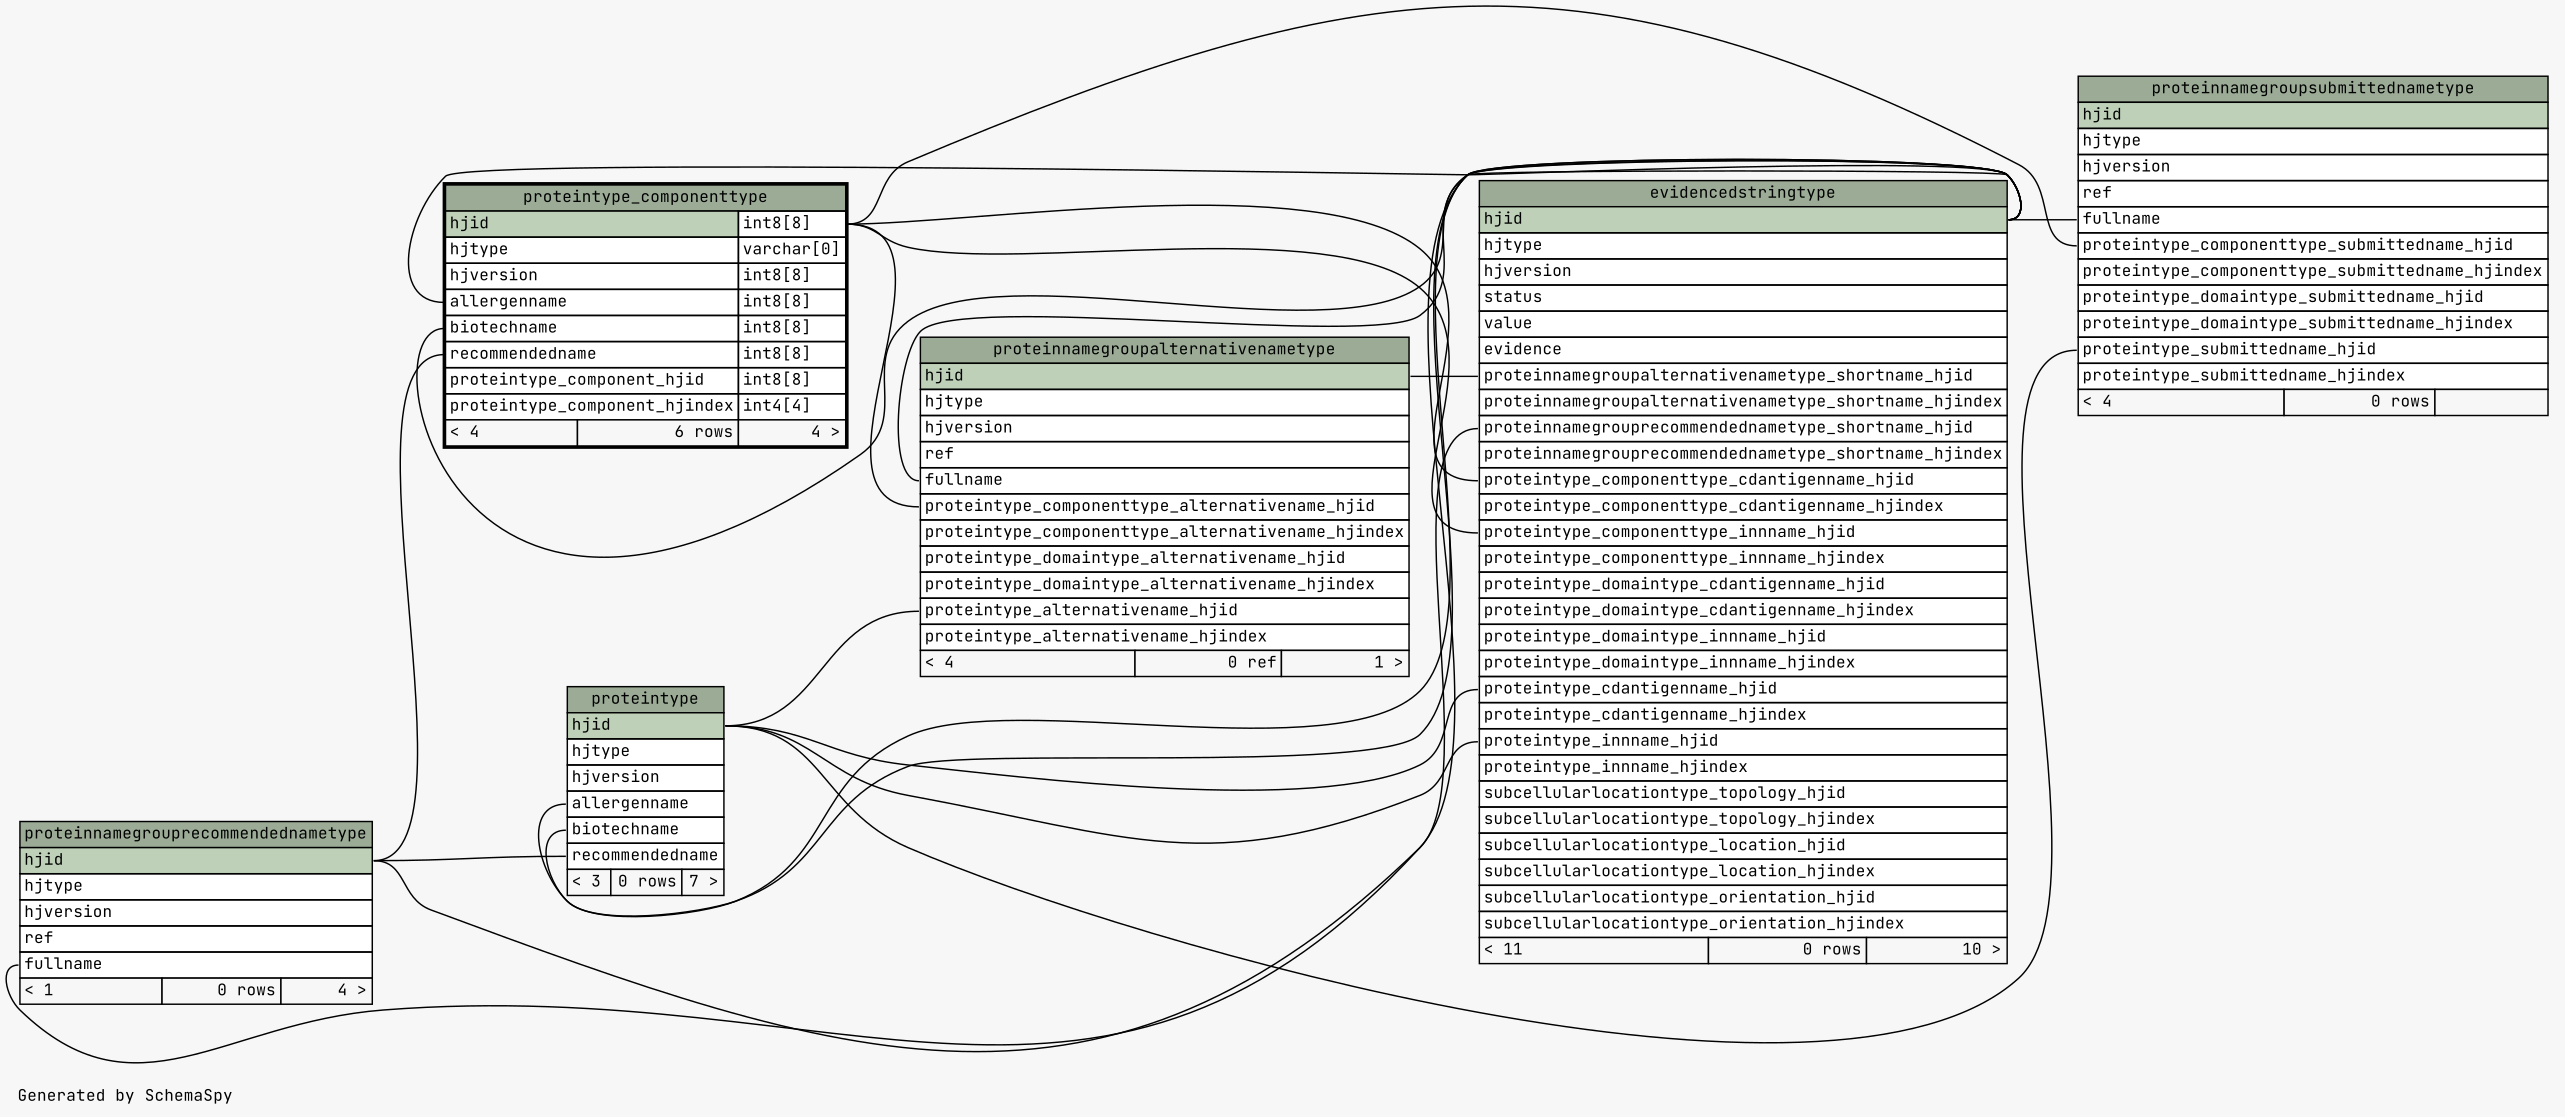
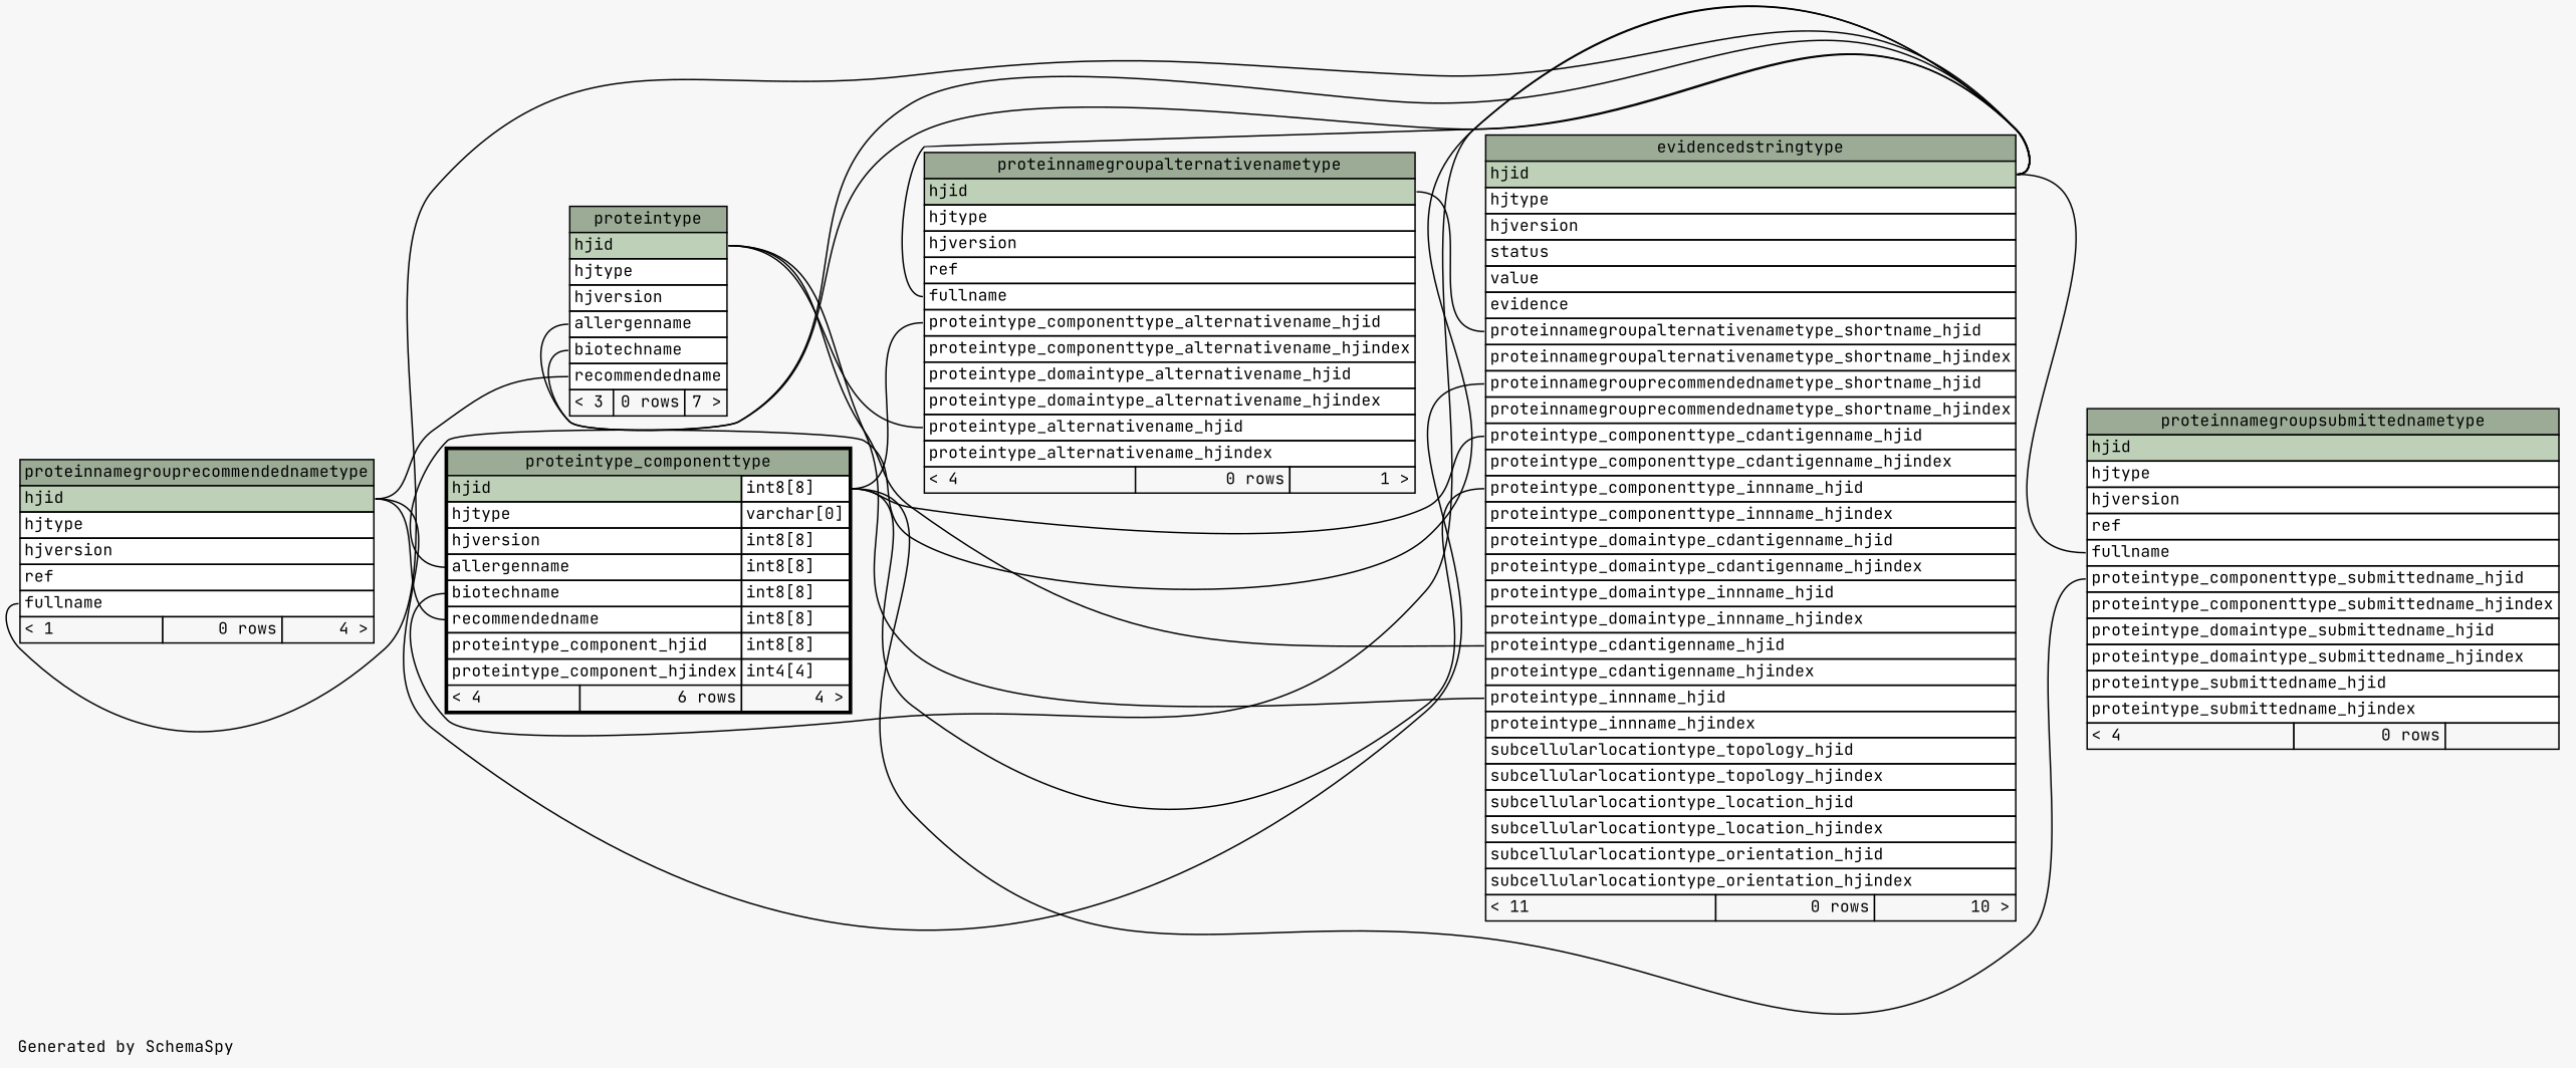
  digraph {
    bgcolor="#f7f7f7"
    fontname="JetBrains Mono"
    fontsize=11
    label="\nGenerated by SchemaSpy"
    labeljust=l
    nodesep=0.18
    rankdir=RL
    ranksep=0.46
    node [fontname="JetBrains Mono" fontsize=11 shape=plaintext]
    edge [arrowhead=none arrowsize=0.8 arrowtail=crowodot fontname="JetBrains Mono" headport="hjid:e" tailport="fullname:w"]
    n1 [label=<     <TABLE BORDER="0" CELLBORDER="1" CELLSPACING="0" BGCOLOR="#ffffff">       <TR><TD COLSPAN="3" BGCOLOR="#9bab96" ALIGN="CENTER">evidencedstringtype</TD></TR>       <TR><TD PORT="hjid" COLSPAN="3" BGCOLOR="#bed1b8" ALIGN="LEFT">hjid</TD></TR>       <TR><TD PORT="hjtype" COLSPAN="3" ALIGN="LEFT">hjtype</TD></TR>       <TR><TD PORT="hjversion" COLSPAN="3" ALIGN="LEFT">hjversion</TD></TR>       <TR><TD PORT="status" COLSPAN="3" ALIGN="LEFT">status</TD></TR>       <TR><TD PORT="value" COLSPAN="3" ALIGN="LEFT">value</TD></TR>       <TR><TD PORT="evidence" COLSPAN="3" ALIGN="LEFT">evidence</TD></TR>       <TR><TD PORT="proteinnamegroupalternativenametype_shortname_hjid" COLSPAN="3" ALIGN="LEFT">proteinnamegroupalternativenametype_shortname_hjid</TD></TR>       <TR><TD PORT="proteinnamegroupalternativenametype_shortname_hjindex" COLSPAN="3" ALIGN="LEFT">proteinnamegroupalternativenametype_shortname_hjindex</TD></TR>       <TR><TD PORT="proteinnamegrouprecommendednametype_shortname_hjid" COLSPAN="3" ALIGN="LEFT">proteinnamegrouprecommendednametype_shortname_hjid</TD></TR>       <TR><TD PORT="proteinnamegrouprecommendednametype_shortname_hjindex" COLSPAN="3" ALIGN="LEFT">proteinnamegrouprecommendednametype_shortname_hjindex</TD></TR>       <TR><TD PORT="proteintype_componenttype_cdantigenname_hjid" COLSPAN="3" ALIGN="LEFT">proteintype_componenttype_cdantigenname_hjid</TD></TR>       <TR><TD PORT="proteintype_componenttype_cdantigenname_hjindex" COLSPAN="3" ALIGN="LEFT">proteintype_componenttype_cdantigenname_hjindex</TD></TR>       <TR><TD PORT="proteintype_componenttype_innname_hjid" COLSPAN="3" ALIGN="LEFT">proteintype_componenttype_innname_hjid</TD></TR>       <TR><TD PORT="proteintype_componenttype_innname_hjindex" COLSPAN="3" ALIGN="LEFT">proteintype_componenttype_innname_hjindex</TD></TR>       <TR><TD PORT="proteintype_domaintype_cdantigenname_hjid" COLSPAN="3" ALIGN="LEFT">proteintype_domaintype_cdantigenname_hjid</TD></TR>       <TR><TD PORT="proteintype_domaintype_cdantigenname_hjindex" COLSPAN="3" ALIGN="LEFT">proteintype_domaintype_cdantigenname_hjindex</TD></TR>       <TR><TD PORT="proteintype_domaintype_innname_hjid" COLSPAN="3" ALIGN="LEFT">proteintype_domaintype_innname_hjid</TD></TR>       <TR><TD PORT="proteintype_domaintype_innname_hjindex" COLSPAN="3" ALIGN="LEFT">proteintype_domaintype_innname_hjindex</TD></TR>       <TR><TD PORT="proteintype_cdantigenname_hjid" COLSPAN="3" ALIGN="LEFT">proteintype_cdantigenname_hjid</TD></TR>       <TR><TD PORT="proteintype_cdantigenname_hjindex" COLSPAN="3" ALIGN="LEFT">proteintype_cdantigenname_hjindex</TD></TR>       <TR><TD PORT="proteintype_innname_hjid" COLSPAN="3" ALIGN="LEFT">proteintype_innname_hjid</TD></TR>       <TR><TD PORT="proteintype_innname_hjindex" COLSPAN="3" ALIGN="LEFT">proteintype_innname_hjindex</TD></TR>       <TR><TD PORT="subcellularlocationtype_topology_hjid" COLSPAN="3" ALIGN="LEFT">subcellularlocationtype_topology_hjid</TD></TR>       <TR><TD PORT="subcellularlocationtype_topology_hjindex" COLSPAN="3" ALIGN="LEFT">subcellularlocationtype_topology_hjindex</TD></TR>       <TR><TD PORT="subcellularlocationtype_location_hjid" COLSPAN="3" ALIGN="LEFT">subcellularlocationtype_location_hjid</TD></TR>       <TR><TD PORT="subcellularlocationtype_location_hjindex" COLSPAN="3" ALIGN="LEFT">subcellularlocationtype_location_hjindex</TD></TR>       <TR><TD PORT="subcellularlocationtype_orientation_hjid" COLSPAN="3" ALIGN="LEFT">subcellularlocationtype_orientation_hjid</TD></TR>       <TR><TD PORT="subcellularlocationtype_orientation_hjindex" COLSPAN="3" ALIGN="LEFT">subcellularlocationtype_orientation_hjindex</TD></TR>       <TR><TD ALIGN="LEFT" BGCOLOR="#f7f7f7">&lt; 11</TD><TD ALIGN="RIGHT" BGCOLOR="#f7f7f7">0 rows</TD><TD ALIGN="RIGHT" BGCOLOR="#f7f7f7">10 &gt;</TD></TR>     </TABLE>>]
-   n2 [label=<     <TABLE BORDER="0" CELLBORDER="1" CELLSPACING="0" BGCOLOR="#ffffff">       <TR><TD COLSPAN="3" BGCOLOR="#9bab96" ALIGN="CENTER">proteinnamegroupalternativenametype</TD></TR>       <TR><TD PORT="hjid" COLSPAN="3" BGCOLOR="#bed1b8" ALIGN="LEFT">hjid</TD></TR>       <TR><TD PORT="hjtype" COLSPAN="3" ALIGN="LEFT">hjtype</TD></TR>       <TR><TD PORT="hjversion" COLSPAN="3" ALIGN="LEFT">hjversion</TD></TR>       <TR><TD PORT="ref" COLSPAN="3" ALIGN="LEFT">ref</TD></TR>       <TR><TD PORT="fullname" COLSPAN="3" ALIGN="LEFT">fullname</TD></TR>       <TR><TD PORT="proteintype_componenttype_alternativename_hjid" COLSPAN="3" ALIGN="LEFT">proteintype_componenttype_alternativename_hjid</TD></TR>       <TR><TD PORT="proteintype_componenttype_alternativename_hjindex" COLSPAN="3" ALIGN="LEFT">proteintype_componenttype_alternativename_hjindex</TD></TR>       <TR><TD PORT="proteintype_domaintype_alternativename_hjid" COLSPAN="3" ALIGN="LEFT">proteintype_domaintype_alternativename_hjid</TD></TR>       <TR><TD PORT="proteintype_domaintype_alternativename_hjindex" COLSPAN="3" ALIGN="LEFT">proteintype_domaintype_alternativename_hjindex</TD></TR>       <TR><TD PORT="proteintype_alternativename_hjid" COLSPAN="3" ALIGN="LEFT">proteintype_alternativename_hjid</TD></TR>       <TR><TD PORT="proteintype_alternativename_hjindex" COLSPAN="3" ALIGN="LEFT">proteintype_alternativename_hjindex</TD></TR>       <TR><TD ALIGN="LEFT" BGCOLOR="#f7f7f7">&lt; 4</TD><TD ALIGN="RIGHT" BGCOLOR="#f7f7f7">0 ref</TD><TD ALIGN="RIGHT" BGCOLOR="#f7f7f7">1 &gt;</TD></TR>     </TABLE>>]
+   n2 [label=<     <TABLE BORDER="0" CELLBORDER="1" CELLSPACING="0" BGCOLOR="#ffffff">       <TR><TD COLSPAN="3" BGCOLOR="#9bab96" ALIGN="CENTER">proteinnamegroupalternativenametype</TD></TR>       <TR><TD PORT="hjid" COLSPAN="3" BGCOLOR="#bed1b8" ALIGN="LEFT">hjid</TD></TR>       <TR><TD PORT="hjtype" COLSPAN="3" ALIGN="LEFT">hjtype</TD></TR>       <TR><TD PORT="hjversion" COLSPAN="3" ALIGN="LEFT">hjversion</TD></TR>       <TR><TD PORT="ref" COLSPAN="3" ALIGN="LEFT">ref</TD></TR>       <TR><TD PORT="fullname" COLSPAN="3" ALIGN="LEFT">fullname</TD></TR>       <TR><TD PORT="proteintype_componenttype_alternativename_hjid" COLSPAN="3" ALIGN="LEFT">proteintype_componenttype_alternativename_hjid</TD></TR>       <TR><TD PORT="proteintype_componenttype_alternativename_hjindex" COLSPAN="3" ALIGN="LEFT">proteintype_componenttype_alternativename_hjindex</TD></TR>       <TR><TD PORT="proteintype_domaintype_alternativename_hjid" COLSPAN="3" ALIGN="LEFT">proteintype_domaintype_alternativename_hjid</TD></TR>       <TR><TD PORT="proteintype_domaintype_alternativename_hjindex" COLSPAN="3" ALIGN="LEFT">proteintype_domaintype_alternativename_hjindex</TD></TR>       <TR><TD PORT="proteintype_alternativename_hjid" COLSPAN="3" ALIGN="LEFT">proteintype_alternativename_hjid</TD></TR>       <TR><TD PORT="proteintype_alternativename_hjindex" COLSPAN="3" ALIGN="LEFT">proteintype_alternativename_hjindex</TD></TR>       <TR><TD ALIGN="LEFT" BGCOLOR="#f7f7f7">&lt; 4</TD><TD ALIGN="RIGHT" BGCOLOR="#f7f7f7">0 rows</TD><TD ALIGN="RIGHT" BGCOLOR="#f7f7f7">1 &gt;</TD></TR>     </TABLE>>]
    n3 [label=<     <TABLE BORDER="0" CELLBORDER="1" CELLSPACING="0" BGCOLOR="#ffffff">       <TR><TD COLSPAN="3" BGCOLOR="#9bab96" ALIGN="CENTER">proteinnamegrouprecommendednametype</TD></TR>       <TR><TD PORT="hjid" COLSPAN="3" BGCOLOR="#bed1b8" ALIGN="LEFT">hjid</TD></TR>       <TR><TD PORT="hjtype" COLSPAN="3" ALIGN="LEFT">hjtype</TD></TR>       <TR><TD PORT="hjversion" COLSPAN="3" ALIGN="LEFT">hjversion</TD></TR>       <TR><TD PORT="ref" COLSPAN="3" ALIGN="LEFT">ref</TD></TR>       <TR><TD PORT="fullname" COLSPAN="3" ALIGN="LEFT">fullname</TD></TR>       <TR><TD ALIGN="LEFT" BGCOLOR="#f7f7f7">&lt; 1</TD><TD ALIGN="RIGHT" BGCOLOR="#f7f7f7">0 rows</TD><TD ALIGN="RIGHT" BGCOLOR="#f7f7f7">4 &gt;</TD></TR>     </TABLE>>]
    n4 [label=<     <TABLE BORDER="0" CELLBORDER="1" CELLSPACING="0" BGCOLOR="#ffffff">       <TR><TD COLSPAN="3" BGCOLOR="#9bab96" ALIGN="CENTER">proteintype</TD></TR>       <TR><TD PORT="hjid" COLSPAN="3" BGCOLOR="#bed1b8" ALIGN="LEFT">hjid</TD></TR>       <TR><TD PORT="hjtype" COLSPAN="3" ALIGN="LEFT">hjtype</TD></TR>       <TR><TD PORT="hjversion" COLSPAN="3" ALIGN="LEFT">hjversion</TD></TR>       <TR><TD PORT="allergenname" COLSPAN="3" ALIGN="LEFT">allergenname</TD></TR>       <TR><TD PORT="biotechname" COLSPAN="3" ALIGN="LEFT">biotechname</TD></TR>       <TR><TD PORT="recommendedname" COLSPAN="3" ALIGN="LEFT">recommendedname</TD></TR>       <TR><TD ALIGN="LEFT" BGCOLOR="#f7f7f7">&lt; 3</TD><TD ALIGN="RIGHT" BGCOLOR="#f7f7f7">0 rows</TD><TD ALIGN="RIGHT" BGCOLOR="#f7f7f7">7 &gt;</TD></TR>     </TABLE>>]
    n5 [label=<     <TABLE BORDER="2" CELLBORDER="1" CELLSPACING="0" BGCOLOR="#ffffff">       <TR><TD COLSPAN="3" BGCOLOR="#9bab96" ALIGN="CENTER">proteintype_componenttype</TD></TR>       <TR><TD PORT="hjid" COLSPAN="2" BGCOLOR="#bed1b8" ALIGN="LEFT">hjid</TD><TD PORT="hjid.type" ALIGN="LEFT">int8[8]</TD></TR>       <TR><TD PORT="hjtype" COLSPAN="2" ALIGN="LEFT">hjtype</TD><TD PORT="hjtype.type" ALIGN="LEFT">varchar[0]</TD></TR>       <TR><TD PORT="hjversion" COLSPAN="2" ALIGN="LEFT">hjversion</TD><TD PORT="hjversion.type" ALIGN="LEFT">int8[8]</TD></TR>       <TR><TD PORT="allergenname" COLSPAN="2" ALIGN="LEFT">allergenname</TD><TD PORT="allergenname.type" ALIGN="LEFT">int8[8]</TD></TR>       <TR><TD PORT="biotechname" COLSPAN="2" ALIGN="LEFT">biotechname</TD><TD PORT="biotechname.type" ALIGN="LEFT">int8[8]</TD></TR>       <TR><TD PORT="recommendedname" COLSPAN="2" ALIGN="LEFT">recommendedname</TD><TD PORT="recommendedname.type" ALIGN="LEFT">int8[8]</TD></TR>       <TR><TD PORT="proteintype_component_hjid" COLSPAN="2" ALIGN="LEFT">proteintype_component_hjid</TD><TD PORT="proteintype_component_hjid.type" ALIGN="LEFT">int8[8]</TD></TR>       <TR><TD PORT="proteintype_component_hjindex" COLSPAN="2" ALIGN="LEFT">proteintype_component_hjindex</TD><TD PORT="proteintype_component_hjindex.type" ALIGN="LEFT">int4[4]</TD></TR>       <TR><TD ALIGN="LEFT" BGCOLOR="#f7f7f7">&lt; 4</TD><TD ALIGN="RIGHT" BGCOLOR="#f7f7f7">6 rows</TD><TD ALIGN="RIGHT" BGCOLOR="#f7f7f7">4 &gt;</TD></TR>     </TABLE>>]
    n6 [label=<     <TABLE BORDER="0" CELLBORDER="1" CELLSPACING="0" BGCOLOR="#ffffff">       <TR><TD COLSPAN="3" BGCOLOR="#9bab96" ALIGN="CENTER">proteinnamegroupsubmittednametype</TD></TR>       <TR><TD PORT="hjid" COLSPAN="3" BGCOLOR="#bed1b8" ALIGN="LEFT">hjid</TD></TR>       <TR><TD PORT="hjtype" COLSPAN="3" ALIGN="LEFT">hjtype</TD></TR>       <TR><TD PORT="hjversion" COLSPAN="3" ALIGN="LEFT">hjversion</TD></TR>       <TR><TD PORT="ref" COLSPAN="3" ALIGN="LEFT">ref</TD></TR>       <TR><TD PORT="fullname" COLSPAN="3" ALIGN="LEFT">fullname</TD></TR>       <TR><TD PORT="proteintype_componenttype_submittedname_hjid" COLSPAN="3" ALIGN="LEFT">proteintype_componenttype_submittedname_hjid</TD></TR>       <TR><TD PORT="proteintype_componenttype_submittedname_hjindex" COLSPAN="3" ALIGN="LEFT">proteintype_componenttype_submittedname_hjindex</TD></TR>       <TR><TD PORT="proteintype_domaintype_submittedname_hjid" COLSPAN="3" ALIGN="LEFT">proteintype_domaintype_submittedname_hjid</TD></TR>       <TR><TD PORT="proteintype_domaintype_submittedname_hjindex" COLSPAN="3" ALIGN="LEFT">proteintype_domaintype_submittedname_hjindex</TD></TR>       <TR><TD PORT="proteintype_submittedname_hjid" COLSPAN="3" ALIGN="LEFT">proteintype_submittedname_hjid</TD></TR>       <TR><TD PORT="proteintype_submittedname_hjindex" COLSPAN="3" ALIGN="LEFT">proteintype_submittedname_hjindex</TD></TR>       <TR><TD ALIGN="LEFT" BGCOLOR="#f7f7f7">&lt; 4</TD><TD ALIGN="RIGHT" BGCOLOR="#f7f7f7">0 rows</TD><TD ALIGN="RIGHT" BGCOLOR="#f7f7f7">  </TD></TR>     </TABLE>>]
    n1 -> n2 [tailport="proteinnamegroupalternativenametype_shortname_hjid:w"]
    n1 -> n3 [tailport="proteinnamegrouprecommendednametype_shortname_hjid:w"]
    n1 -> n4 [tailport="proteintype_cdantigenname_hjid:w"]
    n1 -> n4 [tailport="proteintype_innname_hjid:w"]
    n1 -> n5 [headport="hjid.type:e" tailport="proteintype_componenttype_cdantigenname_hjid:w"]
    n1 -> n5 [headport="hjid.type:e" tailport="proteintype_componenttype_innname_hjid:w"]
    n2 -> n1
    n2 -> n4 [tailport="proteintype_alternativename_hjid:w"]
    n2 -> n5 [headport="hjid.type:e" tailport="proteintype_componenttype_alternativename_hjid:w"]
    n3 -> n1
    n4 -> n1 [tailport="allergenname:w"]
    n4 -> n1 [tailport="biotechname:w"]
    n4 -> n3 [tailport="recommendedname:w"]
    n5 -> n1 [tailport="allergenname:w"]
    n5 -> n1 [tailport="biotechname:w"]
    n5 -> n3 [tailport="recommendedname:w"]
    n6 -> n1
-   n6 -> n4 [tailport="proteintype_submittedname_hjid:w"]
    n6 -> n5 [headport="hjid.type:e" tailport="proteintype_componenttype_submittedname_hjid:w"]
  }
